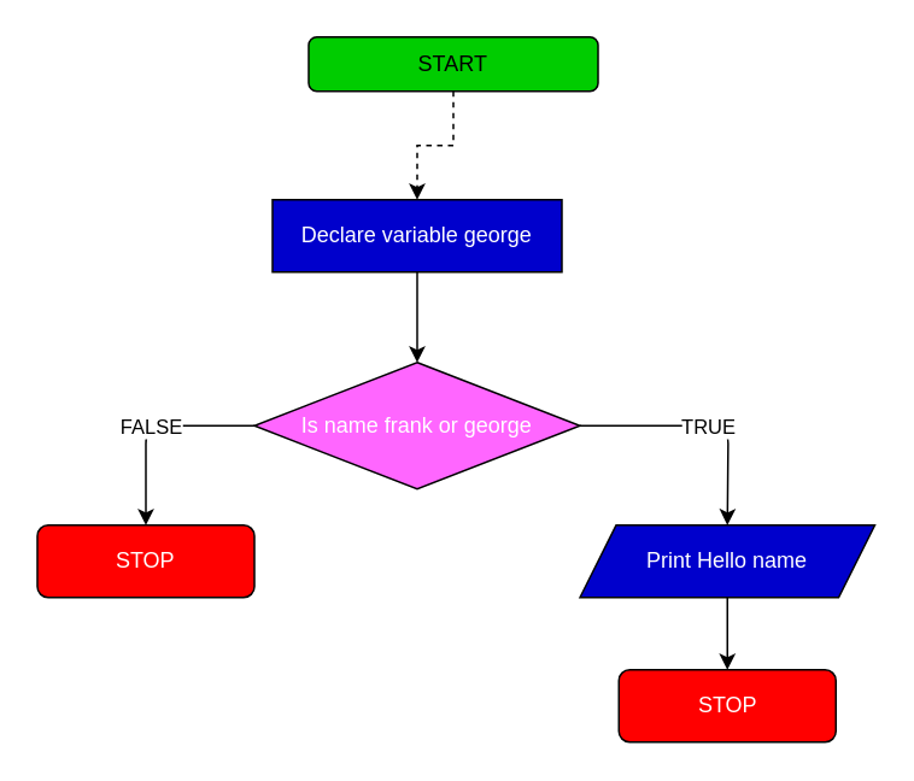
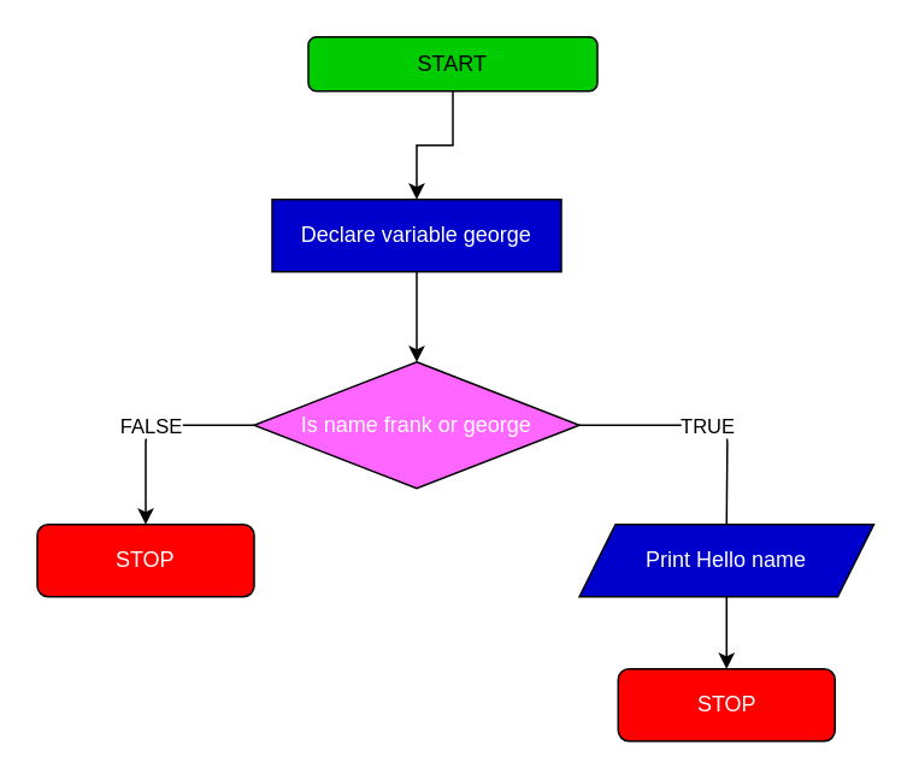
  <mxCell id="0" />
  <mxCell id="1" parent="0" />
- <mxCell id="2" value="" style="edgeStyle=orthogonalEdgeStyle;rounded=0;orthogonalLoop=1;jettySize=auto;html=1;dashed=1;" parent="1" source="3" target="6" edge="1"><mxGeometry relative="1" as="geometry" /></mxCell>
+ <mxCell id="2" value="" style="edgeStyle=orthogonalEdgeStyle;rounded=0;orthogonalLoop=1;jettySize=auto;html=1;" parent="1" source="3" target="6" edge="1"><mxGeometry relative="1" as="geometry" /></mxCell>
  <mxCell id="3" value="START" style="rounded=1;whiteSpace=wrap;html=1;fontSize=12;glass=0;strokeWidth=1;shadow=0;fillColor=#00CC00;" parent="1" vertex="1"><mxGeometry x="170" y="20" width="160" height="30" as="geometry" /></mxCell>
  <mxCell id="4" value="&lt;font color=&quot;#ffffff&quot;&gt;STOP&lt;/font&gt;" style="rounded=1;whiteSpace=wrap;html=1;fontSize=12;glass=0;strokeWidth=1;shadow=0;fillColor=#FF0000;strokeColor=#000000;" parent="1" vertex="1"><mxGeometry x="341.5" y="370" width="120" height="40" as="geometry" /></mxCell>
  <mxCell id="5" value="" style="edgeStyle=orthogonalEdgeStyle;rounded=0;orthogonalLoop=1;jettySize=auto;html=1;" edge="1" parent="1" source="6" target="9"><mxGeometry relative="1" as="geometry" /></mxCell>
  <mxCell id="6" value="&lt;font color=&quot;#ffffff&quot;&gt;Declare variable george&lt;/font&gt;" style="rounded=0;whiteSpace=wrap;html=1;fillColor=#0000CC;" parent="1" vertex="1"><mxGeometry x="150" y="110" width="160" height="40" as="geometry" /></mxCell>
  <mxCell id="7" value="" style="edgeStyle=orthogonalEdgeStyle;rounded=0;orthogonalLoop=1;jettySize=auto;html=1;" edge="1" parent="1" source="8" target="4"><mxGeometry relative="1" as="geometry" /></mxCell>
  <mxCell id="8" value="&lt;font color=&quot;#ffffff&quot;&gt;Print Hello name&lt;/font&gt;" style="shape=parallelogram;perimeter=parallelogramPerimeter;whiteSpace=wrap;html=1;fixedSize=1;fillColor=#0000CC;" parent="1" vertex="1"><mxGeometry x="320" y="290" width="163" height="40" as="geometry" /></mxCell>
  <mxCell id="9" value="&lt;font color=&quot;#ffffff&quot;&gt;Is name frank or george&lt;/font&gt;" style="rhombus;whiteSpace=wrap;html=1;strokeColor=#000000;fillColor=#FF66FF;" vertex="1" parent="1"><mxGeometry x="140" y="200" width="180" height="70" as="geometry" /></mxCell>
  <mxCell id="10" value="&lt;font color=&quot;#ffffff&quot;&gt;STOP&lt;/font&gt;" style="rounded=1;whiteSpace=wrap;html=1;fontSize=12;glass=0;strokeWidth=1;shadow=0;fillColor=#FF0000;strokeColor=#000000;" vertex="1" parent="1"><mxGeometry x="20" y="290" width="120" height="40" as="geometry" /></mxCell>
- <mxCell id="11" value="" style="endArrow=classic;html=1;exitX=1;exitY=0.5;exitDx=0;exitDy=0;entryX=0.5;entryY=0;entryDx=0;entryDy=0;" edge="1" parent="1" source="9" target="8"><mxGeometry relative="1" as="geometry"><mxPoint x="178" y="350" as="sourcePoint" /><mxPoint x="278" y="350" as="targetPoint" /><Array as="points"><mxPoint x="402" y="235" /></Array></mxGeometry></mxCell>
+ <mxCell id="11" value="" style="endArrow=none;html=1;exitX=1;exitY=0.5;exitDx=0;exitDy=0;entryX=0.5;entryY=0;entryDx=0;entryDy=0;" edge="1" parent="1" source="9" target="8"><mxGeometry relative="1" as="geometry"><mxPoint x="178" y="350" as="sourcePoint" /><mxPoint x="278" y="350" as="targetPoint" /><Array as="points"><mxPoint x="402" y="235" /></Array></mxGeometry></mxCell>
  <mxCell id="12" value="TRUE" style="edgeLabel;resizable=0;html=1;align=center;verticalAlign=middle;" connectable="0" vertex="1" parent="11"><mxGeometry relative="1" as="geometry"><mxPoint x="1" as="offset" /></mxGeometry></mxCell>
  <mxCell id="13" value="" style="endArrow=classic;html=1;exitX=0;exitY=0.5;exitDx=0;exitDy=0;entryX=0.5;entryY=0;entryDx=0;entryDy=0;" edge="1" parent="1" source="9" target="10"><mxGeometry relative="1" as="geometry"><mxPoint x="178" y="350" as="sourcePoint" /><mxPoint x="278" y="350" as="targetPoint" /><Array as="points"><mxPoint x="80" y="235" /></Array></mxGeometry></mxCell>
  <mxCell id="14" value="FALSE" style="edgeLabel;resizable=0;html=1;align=center;verticalAlign=middle;" connectable="0" vertex="1" parent="13"><mxGeometry relative="1" as="geometry" /></mxCell>
